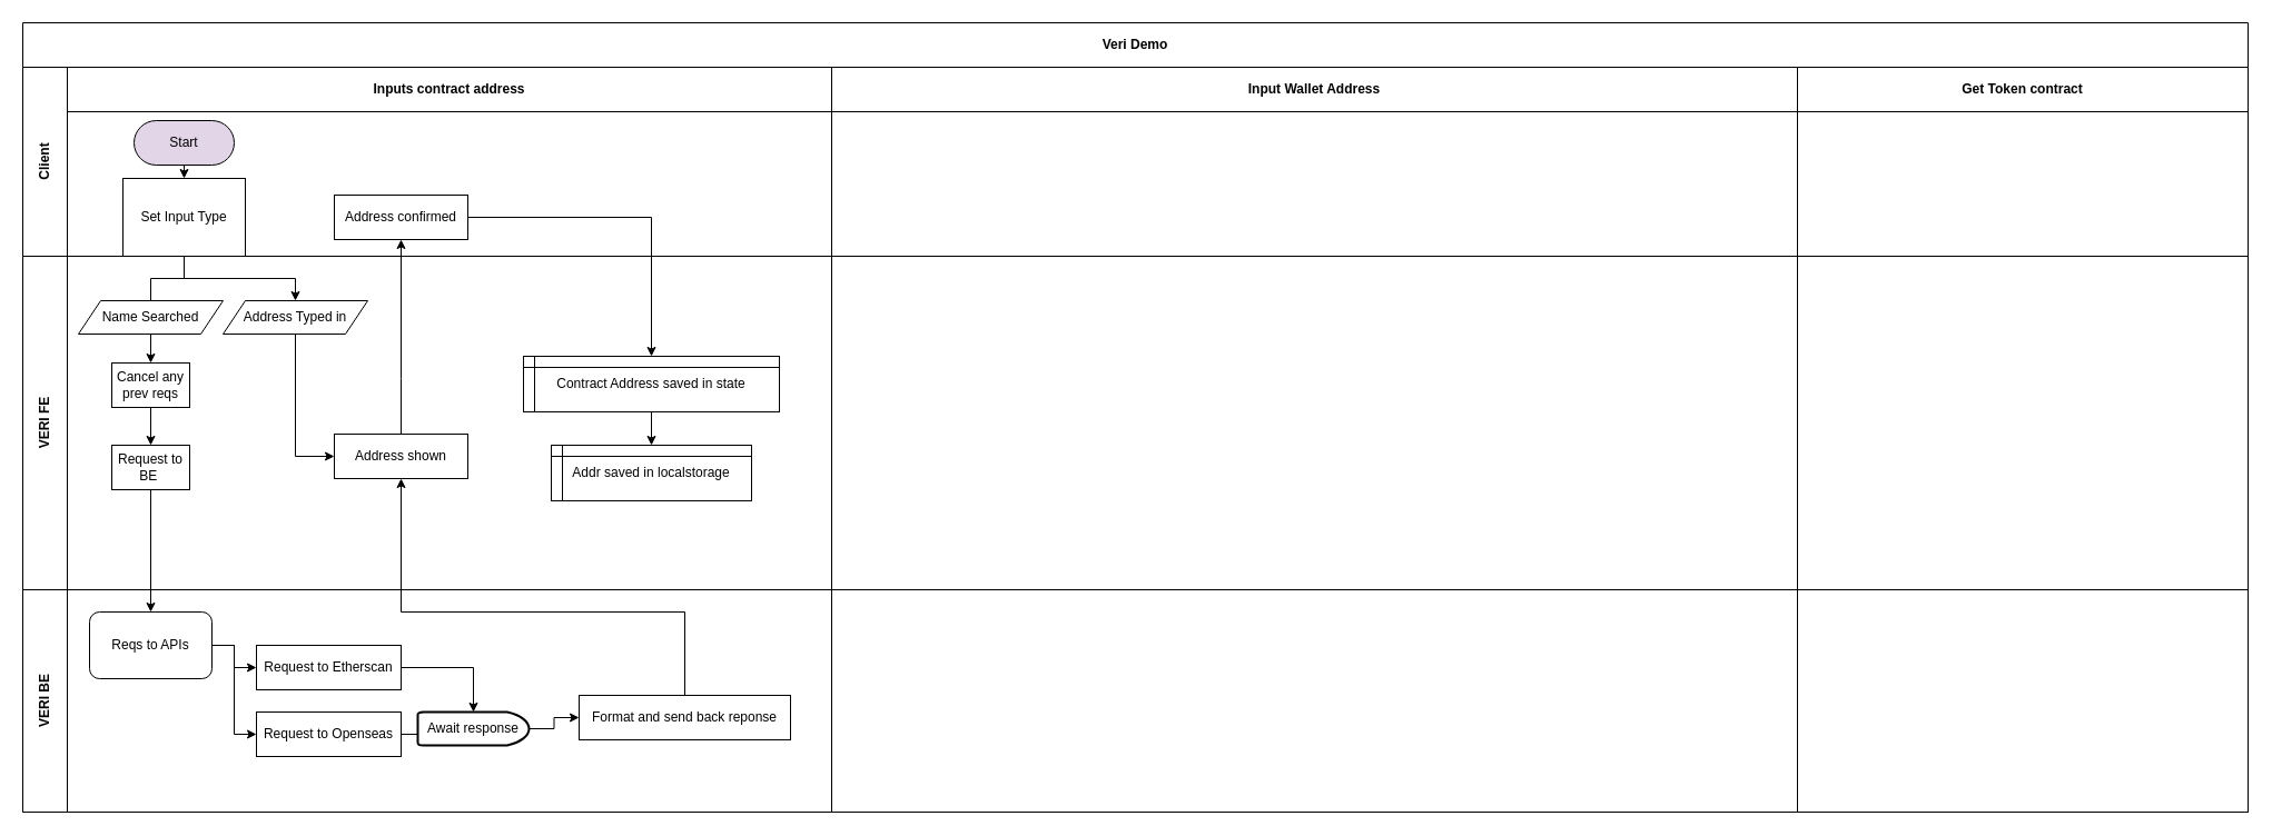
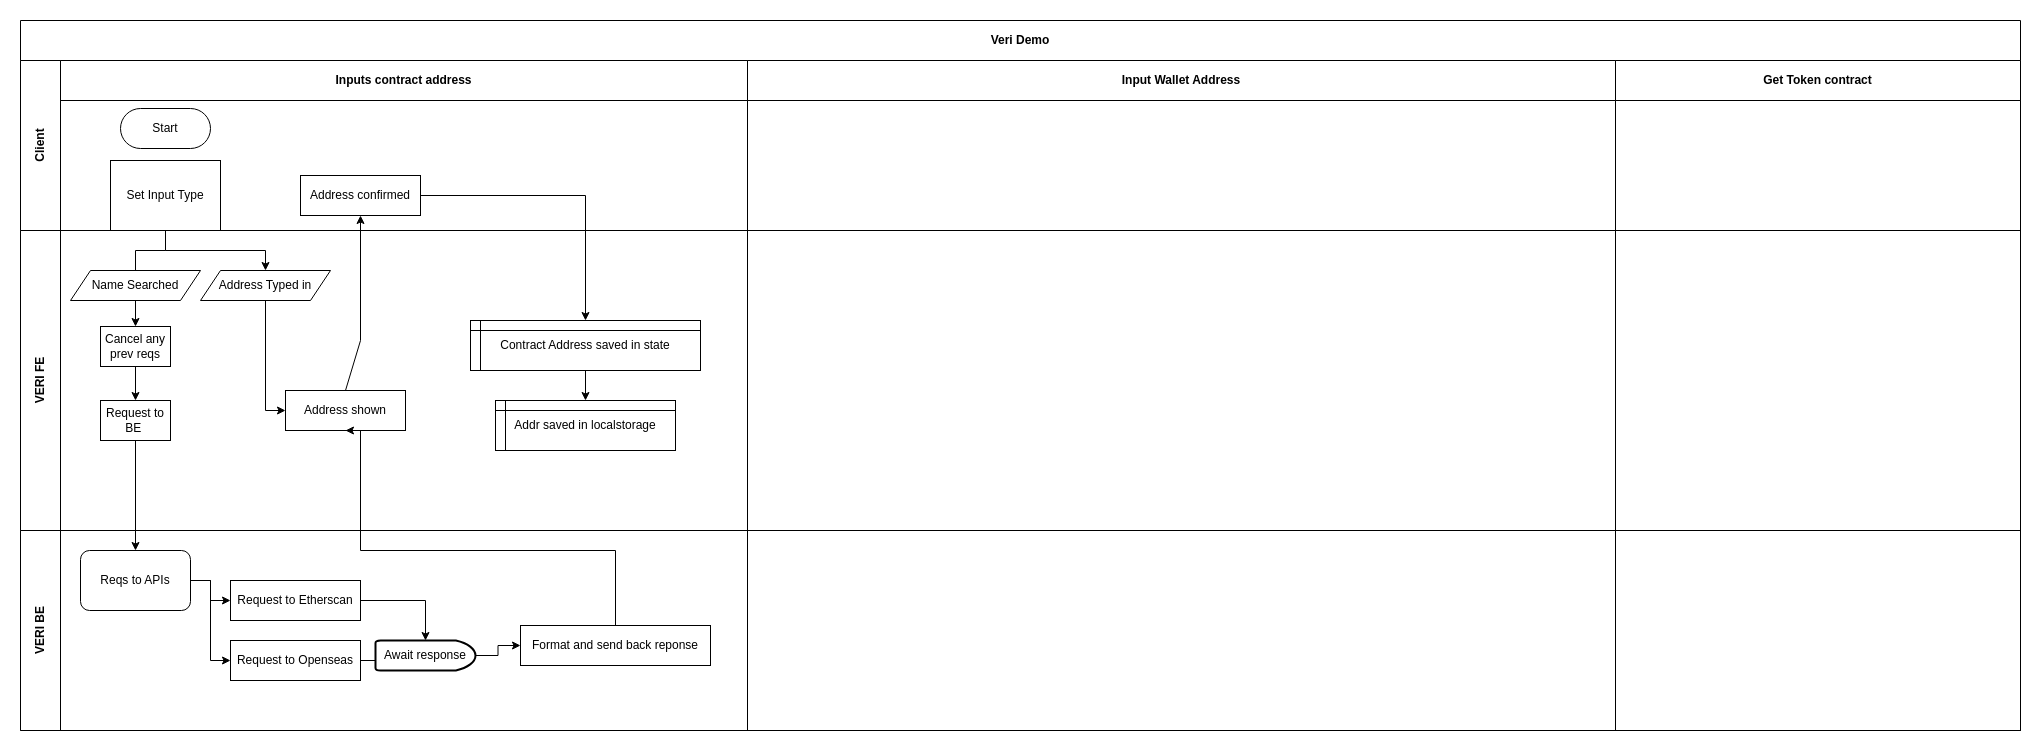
  <mxCell id="0" />
  <mxCell id="1" parent="0" />
  <mxCell id="2" value="Veri Demo" style="shape=table;childLayout=tableLayout;rowLines=0;columnLines=0;startSize=40;html=1;whiteSpace=wrap;collapsible=0;recursiveResize=0;expand=0;fontStyle=1" parent="1" vertex="1"><mxGeometry x="20" y="20" width="2000" height="710" as="geometry" /></mxCell>
  <mxCell id="3" value="Client&lt;br&gt;" style="swimlane;horizontal=0;points=[[0,0.5],[1,0.5]];portConstraint=eastwest;startSize=40;html=1;whiteSpace=wrap;collapsible=0;recursiveResize=0;expand=0;" parent="2" vertex="1"><mxGeometry y="40" width="2000" height="170" as="geometry" /></mxCell>
  <mxCell id="4" value="Inputs contract address" style="swimlane;connectable=0;startSize=40;html=1;whiteSpace=wrap;collapsible=0;recursiveResize=0;expand=0;" parent="3" vertex="1"><mxGeometry x="40" width="687" height="170" as="geometry"><mxRectangle width="687" height="170" as="alternateBounds" /></mxGeometry></mxCell>
- <mxCell id="5" style="edgeStyle=orthogonalEdgeStyle;rounded=0;orthogonalLoop=1;jettySize=auto;html=1;" parent="4" source="6" target="7" edge="1"><mxGeometry relative="1" as="geometry"><Array as="points"><mxPoint x="105" y="68" /></Array></mxGeometry></mxCell>
- <mxCell id="6" value="Start" style="rounded=1;whiteSpace=wrap;html=1;arcSize=50;fillColor=#e1d5e7;" parent="4" vertex="1"><mxGeometry x="60" y="48" width="90" height="40" as="geometry" /></mxCell>
+ <mxCell id="6" value="Start" style="rounded=1;whiteSpace=wrap;html=1;arcSize=50;" parent="4" vertex="1"><mxGeometry x="60" y="48" width="90" height="40" as="geometry" /></mxCell>
  <mxCell id="7" value="Set Input Type" style="whiteSpace=wrap;html=1;rounded=0;" parent="4" vertex="1"><mxGeometry x="50" y="100" width="110" height="70" as="geometry" /></mxCell>
  <mxCell id="8" value="Address confirmed" style="whiteSpace=wrap;html=1;" vertex="1" parent="4"><mxGeometry x="240" y="115" width="120" height="40" as="geometry" /></mxCell>
  <mxCell id="9" value="Input Wallet Address" style="swimlane;connectable=0;startSize=40;html=1;whiteSpace=wrap;collapsible=0;recursiveResize=0;expand=0;" parent="3" vertex="1"><mxGeometry x="727" width="868" height="170" as="geometry"><mxRectangle width="868" height="170" as="alternateBounds" /></mxGeometry></mxCell>
  <mxCell id="10" value="Get Token contract" style="swimlane;connectable=0;startSize=40;html=1;whiteSpace=wrap;collapsible=0;recursiveResize=0;expand=0;" parent="3" vertex="1"><mxGeometry x="1595" width="405" height="170" as="geometry"><mxRectangle width="405" height="170" as="alternateBounds" /></mxGeometry></mxCell>
  <mxCell id="11" style="edgeStyle=orthogonalEdgeStyle;rounded=0;orthogonalLoop=1;jettySize=auto;html=1;" parent="10" edge="1"><mxGeometry relative="1" as="geometry"><mxPoint x="65" y="100" as="sourcePoint" /></mxGeometry></mxCell>
  <mxCell id="12" value="VERI FE" style="swimlane;horizontal=0;points=[[0,0.5],[1,0.5]];portConstraint=eastwest;startSize=40;html=1;whiteSpace=wrap;collapsible=0;recursiveResize=0;expand=0;" parent="2" vertex="1"><mxGeometry y="210" width="2000" height="300" as="geometry" /></mxCell>
  <mxCell id="13" value="" style="swimlane;connectable=0;startSize=0;html=1;whiteSpace=wrap;collapsible=0;recursiveResize=0;expand=0;" parent="12" vertex="1"><mxGeometry x="40" width="687" height="300" as="geometry"><mxRectangle width="687" height="300" as="alternateBounds" /></mxGeometry></mxCell>
  <mxCell id="14" style="edgeStyle=orthogonalEdgeStyle;rounded=0;orthogonalLoop=1;jettySize=auto;html=1;entryX=0;entryY=0.5;entryDx=0;entryDy=0;" edge="1" parent="13" source="15" target="24"><mxGeometry relative="1" as="geometry" /></mxCell>
  <mxCell id="15" value="Address Typed in" style="shape=parallelogram;perimeter=parallelogramPerimeter;whiteSpace=wrap;html=1;fixedSize=1;" vertex="1" parent="13"><mxGeometry x="140" y="40" width="130" height="30" as="geometry" /></mxCell>
  <mxCell id="16" value="" style="edgeStyle=orthogonalEdgeStyle;rounded=0;orthogonalLoop=1;jettySize=auto;html=1;startArrow=none;" edge="1" parent="13" source="23" target="19"><mxGeometry relative="1" as="geometry" /></mxCell>
  <mxCell id="17" value="" style="edgeStyle=orthogonalEdgeStyle;rounded=0;orthogonalLoop=1;jettySize=auto;html=1;" edge="1" parent="13" source="18" target="23"><mxGeometry relative="1" as="geometry" /></mxCell>
  <mxCell id="18" value="Name Searched" style="shape=parallelogram;perimeter=parallelogramPerimeter;whiteSpace=wrap;html=1;fixedSize=1;" vertex="1" parent="13"><mxGeometry x="10" y="40" width="130" height="30" as="geometry" /></mxCell>
  <mxCell id="19" value="Request to BE&amp;nbsp;" style="rounded=0;whiteSpace=wrap;html=1;" vertex="1" parent="13"><mxGeometry x="40" y="170" width="70" height="40" as="geometry" /></mxCell>
  <mxCell id="20" value="" style="edgeStyle=orthogonalEdgeStyle;rounded=0;orthogonalLoop=1;jettySize=auto;html=1;" edge="1" parent="13" source="21" target="22"><mxGeometry relative="1" as="geometry" /></mxCell>
  <mxCell id="21" value="Contract Address saved in state" style="shape=internalStorage;whiteSpace=wrap;html=1;backgroundOutline=1;dx=10;dy=10;" vertex="1" parent="13"><mxGeometry x="410" y="90" width="230" height="50" as="geometry" /></mxCell>
  <mxCell id="22" value="Addr saved in localstorage" style="shape=internalStorage;whiteSpace=wrap;html=1;backgroundOutline=1;dx=10;dy=10;" vertex="1" parent="13"><mxGeometry x="435" y="170" width="180" height="50" as="geometry" /></mxCell>
  <mxCell id="23" value="Cancel any prev reqs" style="rounded=0;whiteSpace=wrap;html=1;" vertex="1" parent="13"><mxGeometry x="40" y="96" width="70" height="40" as="geometry" /></mxCell>
- <mxCell id="24" value="Address shown" style="rounded=0;whiteSpace=wrap;html=1;" vertex="1" parent="13"><mxGeometry x="240" y="160" width="120" height="40" as="geometry" /></mxCell>
+ <mxCell id="24" value="Address shown" style="rounded=0;whiteSpace=wrap;html=1;" vertex="1" parent="13"><mxGeometry x="225" y="160" width="120" height="40" as="geometry" /></mxCell>
  <mxCell id="25" value="" style="swimlane;connectable=0;startSize=0;html=1;whiteSpace=wrap;collapsible=0;recursiveResize=0;expand=0;" parent="12" vertex="1"><mxGeometry x="727" width="868" height="300" as="geometry"><mxRectangle width="868" height="300" as="alternateBounds" /></mxGeometry></mxCell>
  <mxCell id="26" value="" style="edgeStyle=orthogonalEdgeStyle;rounded=0;orthogonalLoop=1;jettySize=auto;html=1;" parent="25" edge="1"><mxGeometry relative="1" as="geometry"><mxPoint x="240" y="40" as="sourcePoint" /></mxGeometry></mxCell>
  <mxCell id="27" value="" style="swimlane;connectable=0;startSize=0;html=1;whiteSpace=wrap;collapsible=0;recursiveResize=0;expand=0;" parent="12" vertex="1"><mxGeometry x="1595" width="405" height="300" as="geometry"><mxRectangle width="405" height="300" as="alternateBounds" /></mxGeometry></mxCell>
  <mxCell id="28" value="VERI BE&lt;br&gt;" style="swimlane;horizontal=0;points=[[0,0.5],[1,0.5]];portConstraint=eastwest;startSize=40;html=1;whiteSpace=wrap;collapsible=0;recursiveResize=0;expand=0;" vertex="1" parent="2"><mxGeometry y="510" width="2000" height="200" as="geometry" /></mxCell>
  <mxCell id="29" style="swimlane;connectable=0;startSize=0;html=1;whiteSpace=wrap;collapsible=0;recursiveResize=0;expand=0;" vertex="1" parent="28"><mxGeometry x="40" width="687" height="200" as="geometry"><mxRectangle width="687" height="200" as="alternateBounds" /></mxGeometry></mxCell>
  <mxCell id="30" value="" style="edgeStyle=orthogonalEdgeStyle;rounded=0;orthogonalLoop=1;jettySize=auto;html=1;entryX=0;entryY=0.5;entryDx=0;entryDy=0;" edge="1" parent="29" source="31" target="37"><mxGeometry relative="1" as="geometry" /></mxCell>
  <mxCell id="31" value="Reqs to APIs" style="whiteSpace=wrap;html=1;rounded=1;" vertex="1" parent="29"><mxGeometry x="20" y="20" width="110" height="60" as="geometry" /></mxCell>
  <mxCell id="32" value="Format and send back reponse&lt;br&gt;" style="whiteSpace=wrap;html=1;rounded=0;" vertex="1" parent="29"><mxGeometry x="460" y="95" width="190" height="40" as="geometry" /></mxCell>
  <mxCell id="33" value="" style="edgeStyle=orthogonalEdgeStyle;rounded=0;orthogonalLoop=1;jettySize=auto;html=1;" edge="1" parent="29" source="34" target="39"><mxGeometry relative="1" as="geometry" /></mxCell>
  <mxCell id="34" value="Request to Etherscan" style="whiteSpace=wrap;html=1;rounded=0;" vertex="1" parent="29"><mxGeometry x="170" y="50" width="130" height="40" as="geometry" /></mxCell>
  <mxCell id="35" value="" style="edgeStyle=orthogonalEdgeStyle;rounded=0;orthogonalLoop=1;jettySize=auto;html=1;" edge="1" parent="29" source="31" target="34"><mxGeometry relative="1" as="geometry" /></mxCell>
  <mxCell id="36" value="" style="edgeStyle=orthogonalEdgeStyle;rounded=0;orthogonalLoop=1;jettySize=auto;html=1;" edge="1" parent="29" source="37" target="39"><mxGeometry relative="1" as="geometry" /></mxCell>
  <mxCell id="37" value="Request to Openseas" style="whiteSpace=wrap;html=1;rounded=0;" vertex="1" parent="29"><mxGeometry x="170" y="110" width="130" height="40" as="geometry" /></mxCell>
  <mxCell id="38" value="" style="edgeStyle=orthogonalEdgeStyle;rounded=0;orthogonalLoop=1;jettySize=auto;html=1;" edge="1" parent="29" source="39" target="32"><mxGeometry relative="1" as="geometry" /></mxCell>
  <mxCell id="39" value="Await response" style="strokeWidth=2;html=1;shape=mxgraph.flowchart.delay;whiteSpace=wrap;" vertex="1" parent="29"><mxGeometry x="315" y="110" width="100" height="30" as="geometry" /></mxCell>
  <mxCell id="40" style="swimlane;connectable=0;startSize=0;html=1;whiteSpace=wrap;collapsible=0;recursiveResize=0;expand=0;" vertex="1" parent="28"><mxGeometry x="727" width="868" height="200" as="geometry"><mxRectangle width="868" height="200" as="alternateBounds" /></mxGeometry></mxCell>
  <mxCell id="41" style="swimlane;connectable=0;startSize=0;html=1;whiteSpace=wrap;collapsible=0;recursiveResize=0;expand=0;" vertex="1" parent="28"><mxGeometry x="1595" width="405" height="200" as="geometry"><mxRectangle width="405" height="200" as="alternateBounds" /></mxGeometry></mxCell>
  <mxCell id="42" value="" style="edgeStyle=orthogonalEdgeStyle;rounded=0;orthogonalLoop=1;jettySize=auto;html=1;" parent="2" edge="1"><mxGeometry relative="1" as="geometry"><mxPoint x="365" y="200" as="sourcePoint" /></mxGeometry></mxCell>
  <mxCell id="43" value="" style="edgeStyle=orthogonalEdgeStyle;rounded=0;orthogonalLoop=1;jettySize=auto;html=1;" parent="2" edge="1"><mxGeometry relative="1" as="geometry"><mxPoint x="495" y="200" as="sourcePoint" /></mxGeometry></mxCell>
  <mxCell id="44" style="edgeStyle=orthogonalEdgeStyle;rounded=0;orthogonalLoop=1;jettySize=auto;html=1;exitX=0.5;exitY=1;exitDx=0;exitDy=0;entryX=0.5;entryY=0;entryDx=0;entryDy=0;" edge="1" parent="2" source="7" target="15"><mxGeometry relative="1" as="geometry"><mxPoint x="100" y="237.5" as="targetPoint" /></mxGeometry></mxCell>
  <mxCell id="45" style="edgeStyle=orthogonalEdgeStyle;rounded=0;orthogonalLoop=1;jettySize=auto;html=1;exitX=1;exitY=0.5;exitDx=0;exitDy=0;entryX=0.5;entryY=0;entryDx=0;entryDy=0;" edge="1" parent="2" source="8" target="21"><mxGeometry relative="1" as="geometry" /></mxCell>
  <mxCell id="46" value="" style="edgeStyle=orthogonalEdgeStyle;rounded=0;orthogonalLoop=1;jettySize=auto;html=1;entryX=0.5;entryY=0;entryDx=0;entryDy=0;endArrow=none;" edge="1" parent="2" source="7" target="18"><mxGeometry relative="1" as="geometry" /></mxCell>
  <mxCell id="47" style="edgeStyle=orthogonalEdgeStyle;rounded=0;orthogonalLoop=1;jettySize=auto;html=1;entryX=0.5;entryY=0;entryDx=0;entryDy=0;" edge="1" parent="2" source="19" target="31"><mxGeometry relative="1" as="geometry" /></mxCell>
  <mxCell id="48" value="" style="endArrow=classic;html=1;rounded=0;exitX=0.5;exitY=0;exitDx=0;exitDy=0;entryX=0.5;entryY=1;entryDx=0;entryDy=0;" edge="1" parent="2" source="24" target="8"><mxGeometry width="50" height="50" relative="1" as="geometry"><mxPoint x="420" y="340" as="sourcePoint" /><mxPoint x="430" y="320" as="targetPoint" /><Array as="points"><mxPoint x="340" y="320" /></Array></mxGeometry></mxCell>
  <mxCell id="49" style="edgeStyle=orthogonalEdgeStyle;rounded=0;orthogonalLoop=1;jettySize=auto;html=1;entryX=0.5;entryY=1;entryDx=0;entryDy=0;" edge="1" parent="2" source="32" target="24"><mxGeometry relative="1" as="geometry"><Array as="points"><mxPoint x="595" y="530" /><mxPoint x="340" y="530" /></Array></mxGeometry></mxCell>
